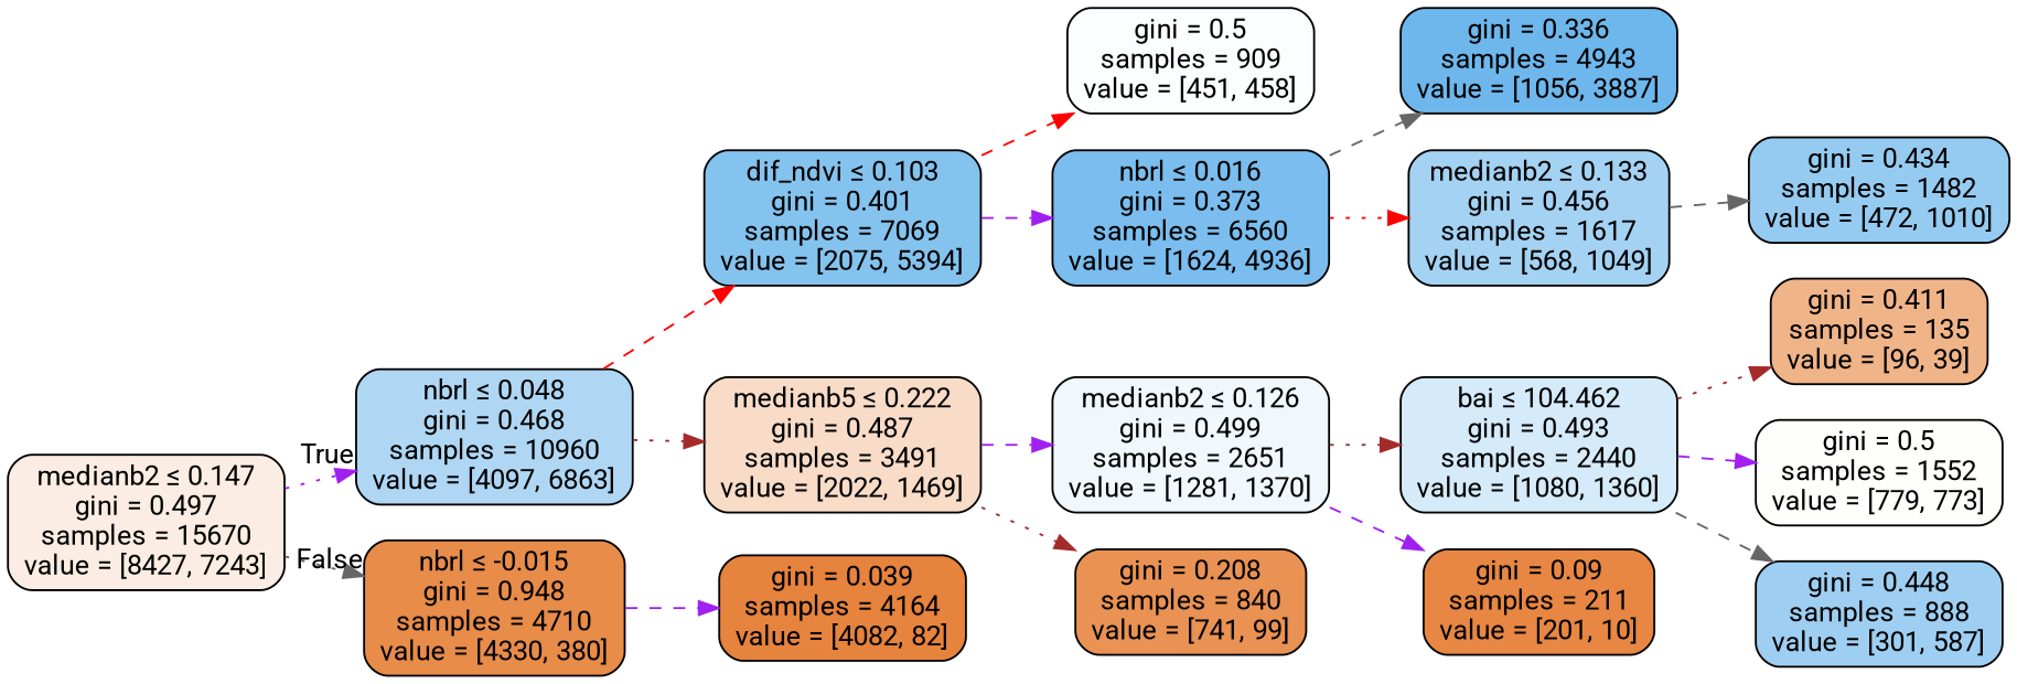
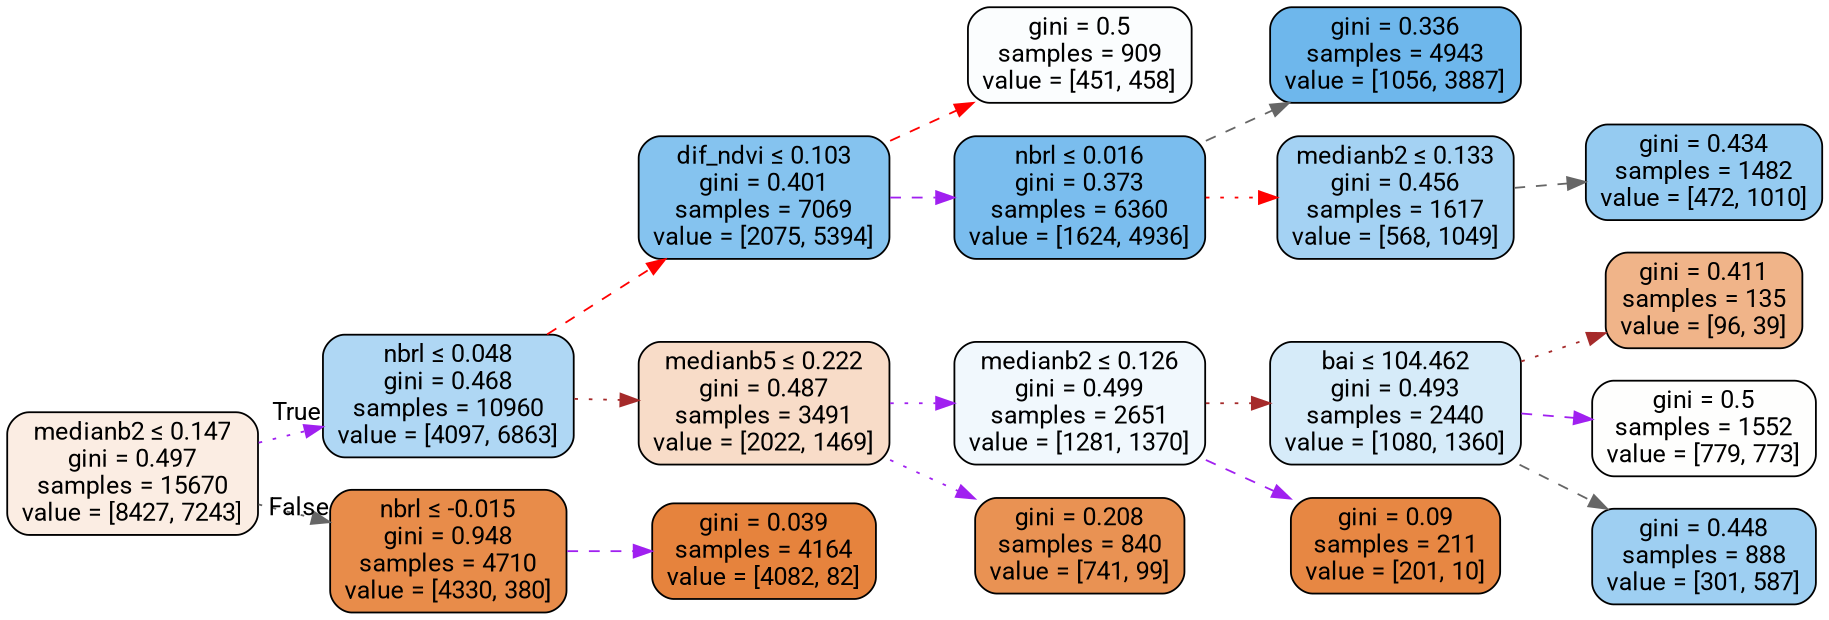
  digraph {
    fontname=Roboto
    rankdir=LR
    node [color=black fontname=Roboto shape=box style="filled, rounded"]
    edge [color=purple fontname=Roboto style=dashed]
    n1 [fillcolor="#e5813924" label=<medianb2 &le; 0.147<br/>gini = 0.497<br/>samples = 15670<br/>value = [8427, 7243]>]
    n2 [fillcolor="#399de567" label=<nbrl &le; 0.048<br/>gini = 0.468<br/>samples = 10960<br/>value = [4097, 6863]>]
    n3 [fillcolor="#e58139e9" label=<nbrl &le; -0.015<br/>gini = 0.948<br/>samples = 4710<br/>value = [4330, 380]>]
    n4 [fillcolor="#399de59d" label=<dif_ndvi &le; 0.103<br/>gini = 0.401<br/>samples = 7069<br/>value = [2075, 5394]>]
    n5 [fillcolor="#e5813946" label=<medianb5 &le; 0.222<br/>gini = 0.487<br/>samples = 3491<br/>value = [2022, 1469]>]
    n6 [fillcolor="#e58139fa" label=<gini = 0.039<br/>samples = 4164<br/>value = [4082, 82]>]
    n7 [fillcolor="#399de504" label=<gini = 0.5<br/>samples = 909<br/>value = [451, 458]>]
-   n8 [fillcolor="#399de5ab" label=<nbrl &le; 0.016<br/>gini = 0.373<br/>samples = 6560<br/>value = [1624, 4936]>]
+   n8 [fillcolor="#399de5ab" label=<nbrl &le; 0.016<br/>gini = 0.373<br/>samples = 6360<br/>value = [1624, 4936]>]
    n9 [fillcolor="#399de511" label=<medianb2 &le; 0.126<br/>gini = 0.499<br/>samples = 2651<br/>value = [1281, 1370]>]
    n10 [fillcolor="#e58139dd" label=<gini = 0.208<br/>samples = 840<br/>value = [741, 99]>]
    n11 [fillcolor="#399de5ba" label=<gini = 0.336<br/>samples = 4943<br/>value = [1056, 3887]>]
    n12 [fillcolor="#399de575" label=<medianb2 &le; 0.133<br/>gini = 0.456<br/>samples = 1617<br/>value = [568, 1049]>]
    n13 [fillcolor="#399de588" label=<gini = 0.434<br/>samples = 1482<br/>value = [472, 1010]>]
    n14 [fillcolor="#e5813997" label=<gini = 0.411<br/>samples = 135<br/>value = [96, 39]>]
    n15 [fillcolor="#399de534" label=<bai &le; 104.462<br/>gini = 0.493<br/>samples = 2440<br/>value = [1080, 1360]>]
    n16 [fillcolor="#e58139f2" label=<gini = 0.09<br/>samples = 211<br/>value = [201, 10]>]
    n17 [fillcolor="#e5813902" label=<gini = 0.5<br/>samples = 1552<br/>value = [779, 773]>]
    n18 [fillcolor="#399de57c" label=<gini = 0.448<br/>samples = 888<br/>value = [301, 587]>]
    n1 -> n2 [headlabel=True labelangle=45 labeldistance=2.5 style=dotted]
    n1 -> n3 [color=gray40 headlabel=False labelangle=-45 labeldistance=2.5 style=dotted]
    n2 -> n4 [color=red]
    n2 -> n5 [color=brown style=dotted]
    n3 -> n6
    n4 -> n7 [color=red]
    n4 -> n8
-   n5 -> n9
-   n5 -> n10 [color=brown style=dotted]
+   n5 -> n9 [style=dotted]
+   n5 -> n10 [style=dotted]
    n8 -> n11 [color=gray40]
    n8 -> n12 [color=red style=dotted]
    n9 -> n15 [color=brown style=dotted]
    n9 -> n16
    n12 -> n13 [color=gray40]
    n15 -> n14 [color=brown style=dotted]
    n15 -> n17
    n15 -> n18 [color=gray40]
  }
